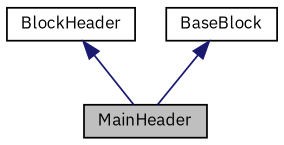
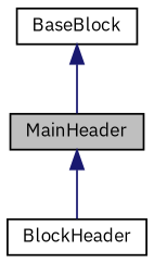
  digraph {
    fontname="IBM Plex Sans"
    node [color=black fillcolor=white fontname="IBM Plex Sans" fontsize=10 shape=record style=filled]
    edge [color=midnightblue dir=back fontname="IBM Plex Sans" fontsize=10 labelfontname=Helvetica labelfontsize=10 style=solid]
    n1 [fillcolor=grey75 fontcolor=black height=0.2 label=MainHeader width=0.4]
    n2 [height=0.2 label=BlockHeader width=0.4]
    n3 [height=0.2 label=BaseBlock width=0.4]
-   n2 -> n1
+   n1 -> n2
    n3 -> n1
  }
